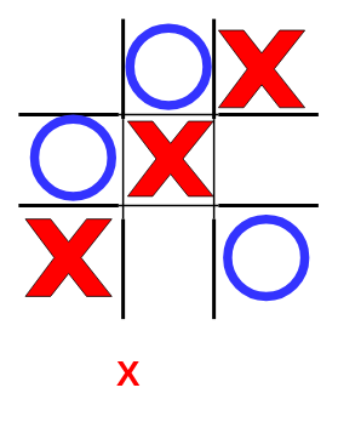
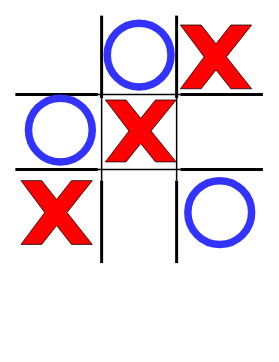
  <mxCell id="0" />
  <mxCell id="1" parent="0" />
  <mxCell id="2" value="" style="group" vertex="1" connectable="0" parent="1"><mxGeometry x="20" y="20" width="330" height="330" as="geometry" /></mxCell>
  <mxCell id="3" value="" style="line;strokeWidth=4;direction=south;html=1;fontSize=14;" vertex="1" parent="2"><mxGeometry x="110" width="10" height="110" as="geometry" /></mxCell>
  <mxCell id="4" value="" style="line;strokeWidth=4;direction=south;html=1;fontSize=14;" vertex="1" parent="2"><mxGeometry x="210" width="10" height="110" as="geometry" /></mxCell>
  <mxCell id="5" value="" style="line;strokeWidth=4;direction=south;html=1;fontSize=14;" vertex="1" parent="2"><mxGeometry x="210" y="220" width="10" height="110" as="geometry" /></mxCell>
  <mxCell id="6" value="" style="line;strokeWidth=2;direction=south;html=1;fontSize=14;" vertex="1" parent="2"><mxGeometry x="210" y="110" width="10" height="110" as="geometry" /></mxCell>
  <mxCell id="7" value="" style="line;strokeWidth=2;direction=south;html=1;fontSize=14;" vertex="1" parent="2"><mxGeometry x="110" y="110" width="10" height="110" as="geometry" /></mxCell>
  <mxCell id="8" value="" style="line;strokeWidth=4;direction=south;html=1;fontSize=14;" vertex="1" parent="2"><mxGeometry x="110" y="220" width="10" height="110" as="geometry" /></mxCell>
  <mxCell id="9" value="" style="line;strokeWidth=2;direction=south;html=1;fontSize=14;rotation=-90;" vertex="1" parent="2"><mxGeometry x="160" y="150" width="10" height="110" as="geometry" /></mxCell>
  <mxCell id="10" value="" style="line;strokeWidth=2;direction=south;html=1;fontSize=14;rotation=-90;" vertex="1" parent="2"><mxGeometry x="160" y="50" width="10" height="110" as="geometry" /></mxCell>
  <mxCell id="11" value="" style="line;strokeWidth=4;direction=south;html=1;fontSize=14;rotation=-90;" vertex="1" parent="2"><mxGeometry x="270" y="150" width="10" height="110" as="geometry" /></mxCell>
  <mxCell id="12" value="" style="line;strokeWidth=4;direction=south;html=1;fontSize=14;rotation=-90;" vertex="1" parent="2"><mxGeometry x="270" y="50" width="10" height="110" as="geometry" /></mxCell>
  <mxCell id="13" value="" style="line;strokeWidth=4;direction=south;html=1;fontSize=14;rotation=-90;" vertex="1" parent="2"><mxGeometry x="50" y="150" width="10" height="110" as="geometry" /></mxCell>
  <mxCell id="14" value="" style="line;strokeWidth=4;direction=south;html=1;fontSize=14;rotation=-90;" vertex="1" parent="2"><mxGeometry x="50" y="50" width="10" height="110" as="geometry" /></mxCell>
  <mxCell id="15" value="" style="verticalLabelPosition=bottom;verticalAlign=top;html=1;shape=mxgraph.basic.x;fontSize=14;fillColor=#FF0000;fontColor=#ffffff;strokeColor=#000000;" vertex="1" parent="2"><mxGeometry x="7.5" y="220" width="95" height="85" as="geometry" /></mxCell>
  <mxCell id="16" value="" style="verticalLabelPosition=bottom;verticalAlign=top;html=1;shape=mxgraph.basic.x;fontSize=14;fillColor=#FF0000;fontColor=#ffffff;strokeColor=#000000;" vertex="1" parent="2"><mxGeometry x="120" y="112.5" width="94.29" height="82.5" as="geometry" /></mxCell>
  <mxCell id="17" value="" style="verticalLabelPosition=bottom;verticalAlign=top;html=1;shape=mxgraph.basic.x;fontSize=14;fillColor=#FF0000;fontColor=#ffffff;strokeColor=#000000;" vertex="1" parent="2"><mxGeometry x="220" y="12.5" width="95" height="85" as="geometry" /></mxCell>
  <mxCell id="18" value="" style="ellipse;whiteSpace=wrap;html=1;aspect=fixed;strokeColor=#3333FF;fontSize=14;fillColor=none;strokeWidth=10;" vertex="1" parent="2"><mxGeometry x="230" y="220" width="85" height="85" as="geometry" /></mxCell>
  <mxCell id="19" value="" style="ellipse;whiteSpace=wrap;html=1;aspect=fixed;strokeColor=#3333FF;fontSize=14;fillColor=none;strokeWidth=10;" vertex="1" parent="2"><mxGeometry x="17.5" y="110" width="85" height="85" as="geometry" /></mxCell>
  <mxCell id="20" value="" style="ellipse;whiteSpace=wrap;html=1;aspect=fixed;strokeColor=#3333FF;fontSize=14;fillColor=none;strokeWidth=10;" vertex="1" parent="2"><mxGeometry x="122.5" y="10" width="85" height="85" as="geometry" /></mxCell>
- <mxCell id="21" value="&lt;font style=&quot;&quot;&gt;&lt;b&gt;&lt;font style=&quot;font-size: 39px;&quot; color=&quot;#ff0000&quot;&gt;X&lt;/font&gt;&lt;font style=&quot;font-size: 31px;&quot; color=&quot;#ff0000&quot;&gt; &lt;/font&gt;&lt;font style=&quot;font-size: 31px;&quot; color=&quot;#ffffff&quot;&gt;wins!&lt;/font&gt;&lt;/b&gt;&lt;/font&gt;" style="text;html=1;strokeColor=none;fillColor=none;align=center;verticalAlign=middle;whiteSpace=wrap;rounded=0;strokeWidth=4;fontSize=14;" vertex="1" parent="1"><mxGeometry x="37" y="360" width="296" height="100" as="geometry" /></mxCell>
